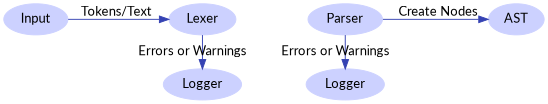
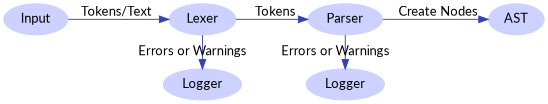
  digraph {
    fontname=Lato
    nodesep=0.3
    rankdir=LR
    ranksep=0.3
    node [color="0.650 0.200 1.000" fontname=Lato style=filled]
    edge [color="0.650 0.700 0.700" fontname=Lato]
    n1 [height=0.0 label=Input width=0.0]
    n2 [height=0.0 label=Lexer width=0.0]
    n3 [height=0.0 label=Parser width=0.0]
    n4 [height=0.0 label=Logger width=0.0]
    n5 [height=0.0 label=AST width=0.0]
    n6 [height=0.0 label=Logger width=0.0]
    n1 -> n2 [label=" Tokens/Text"]
+   n2 -> n3 [label=" Tokens"]
    n2 -> n4 [label="Errors or Warnings" minlen=0]
    n3 -> n5 [label=" Create Nodes"]
    n3 -> n6 [label="Errors or Warnings" minlen=0]
  }
